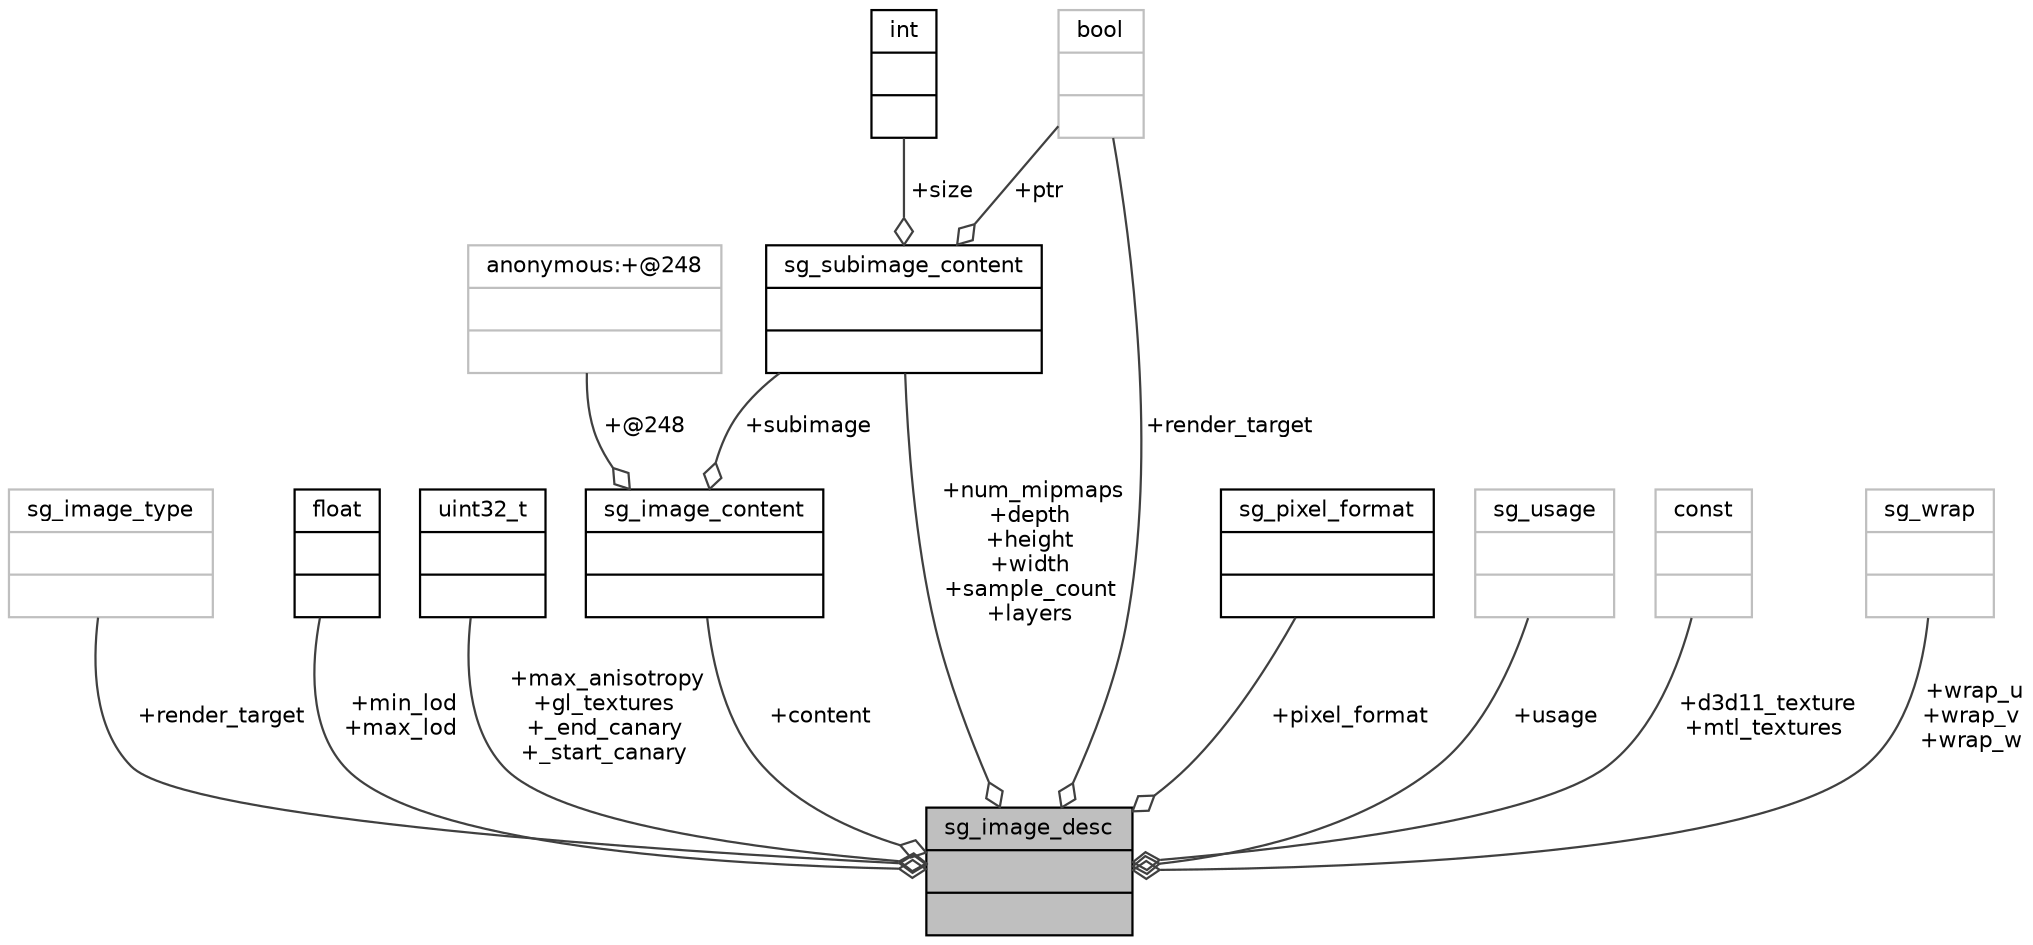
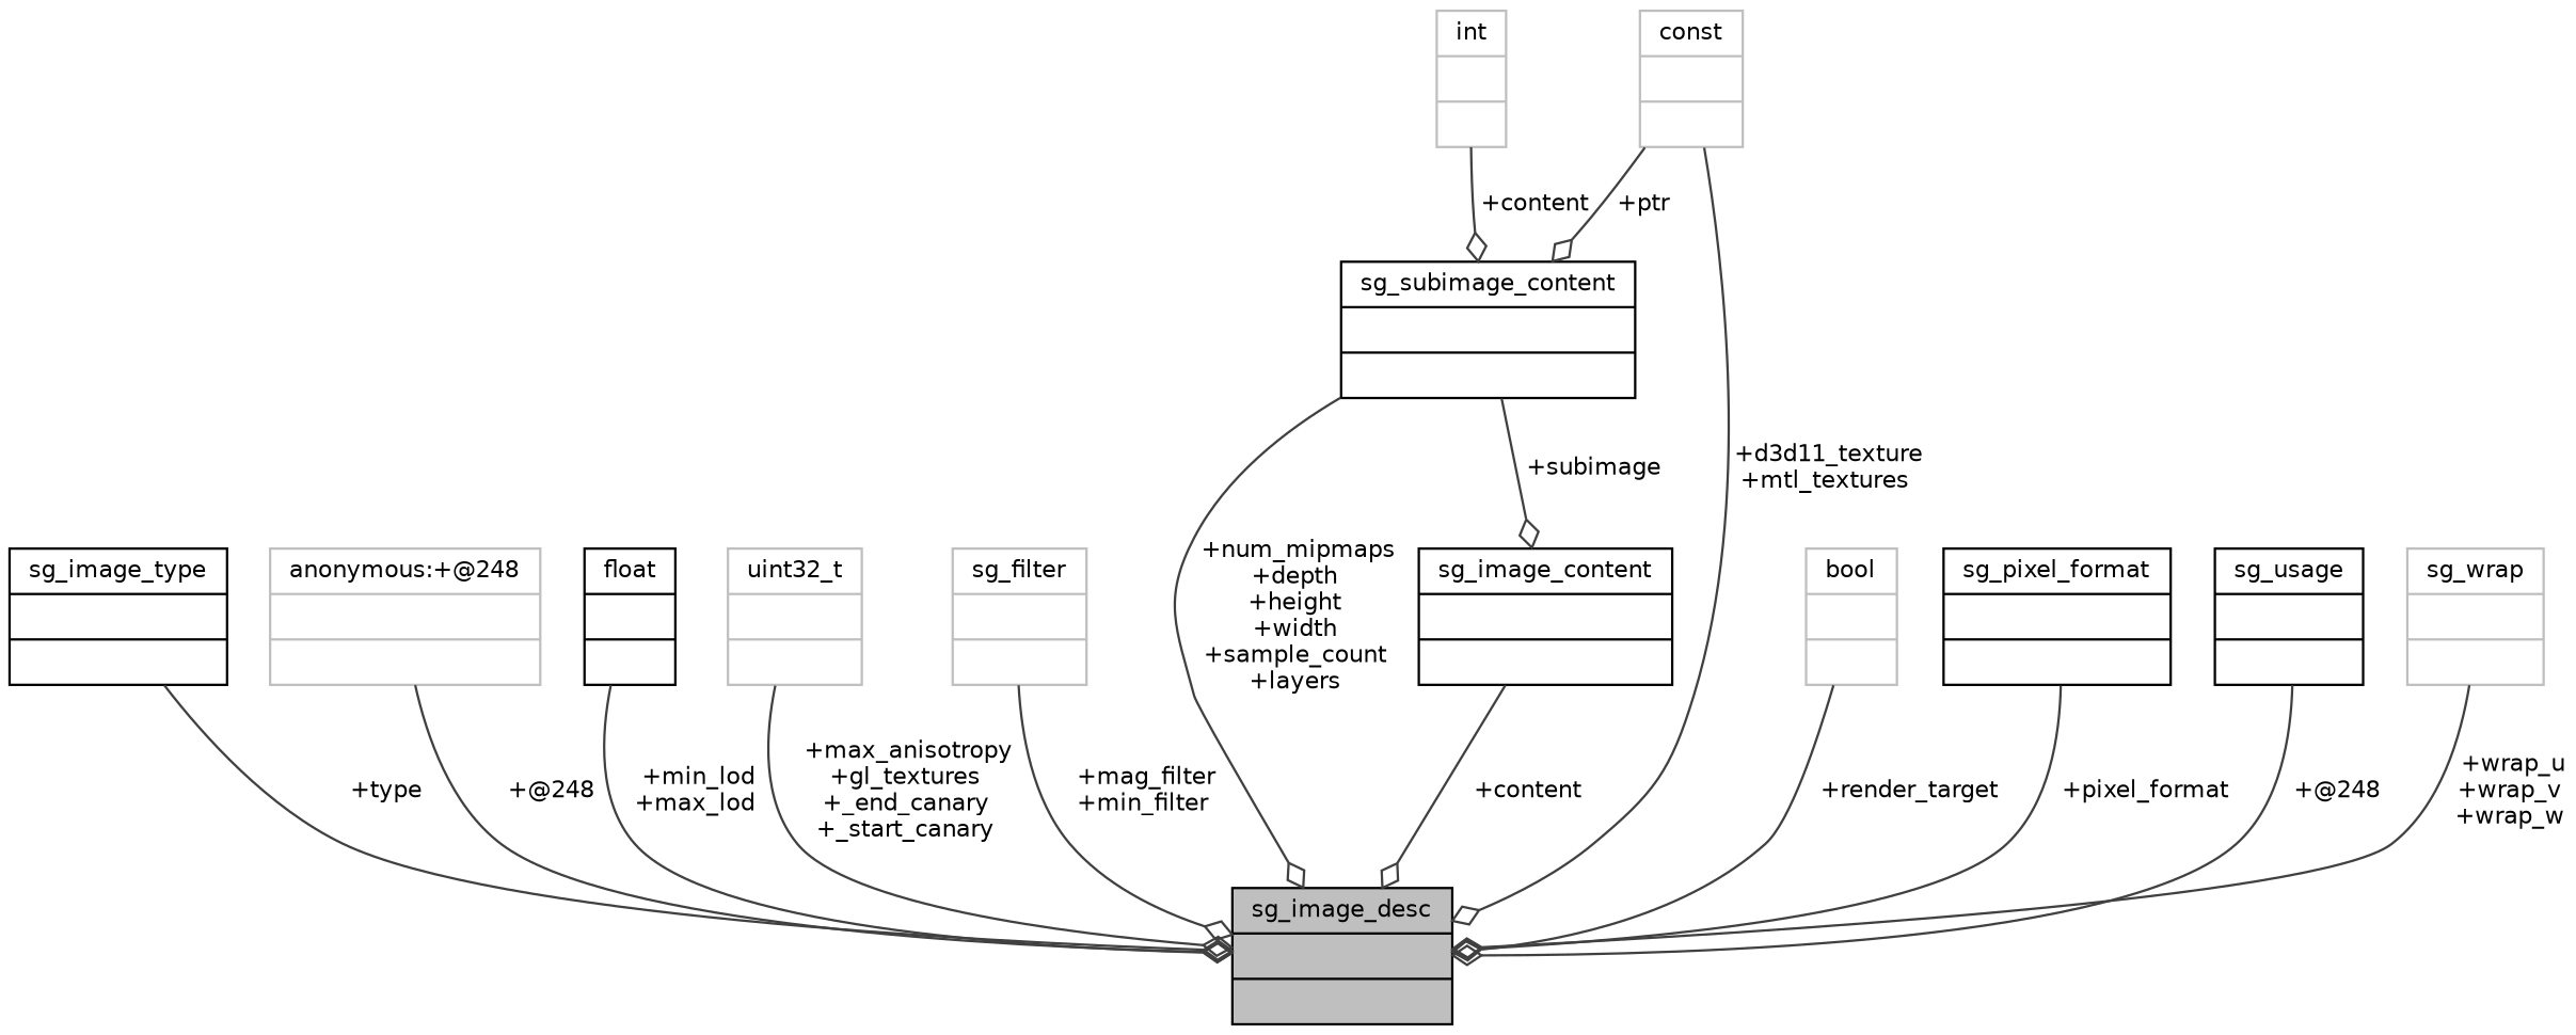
  digraph {
    node [color=grey75 fontname=Helvetica fontsize=10 shape=record]
    edge [arrowhead=odiamond color=grey25 fontname=Helvetica fontsize=10 labelfontname=Helvetica labelfontsize=10 style=solid]
    n1 [color=black fillcolor=grey75 fontcolor=black height=0.2 label="{sg_image_desc\n||}" style=filled width=0.4]
-   n2 [height=0.2 label="{sg_image_type\n||}" width=0.4]
+   n2 [color=black height=0.2 label="{sg_image_type\n||}" width=0.4]
    n3 [height=0.2 label="{anonymous:+@248\n||}" width=0.4]
    n4 [color=black height=0.2 label="{float\n||}" width=0.4]
-   n5 [color=black height=0.2 label="{uint32_t\n||}" width=0.4]
-   n7 [color=black height=0.2 label="{int\n||}" width=0.4]
+   n5 [height=0.2 label="{uint32_t\n||}" width=0.4]
+   n6 [height=0.2 label="{sg_filter\n||}" width=0.4]
+   n7 [height=0.2 label="{int\n||}" width=0.4]
    n8 [color=black height=0.2 label="{sg_subimage_content\n||}" width=0.4]
    n9 [color=black height=0.2 label="{sg_image_content\n||}" width=0.4]
    n10 [height=0.2 label="{bool\n||}" width=0.4]
    n11 [color=black height=0.2 label="{sg_pixel_format\n||}" width=0.4]
-   n12 [height=0.2 label="{sg_usage\n||}" width=0.4]
+   n12 [color=black height=0.2 label="{sg_usage\n||}" width=0.4]
    n13 [height=0.2 label="{const\n||}" width=0.4]
    n14 [height=0.2 label="{sg_wrap\n||}" width=0.4]
-   n2 -> n1 [label=" +render_target"]
-   n3 -> n9 [label=" +@248"]
+   n2 -> n1 [label=" +type"]
+   n3 -> n1 [label=" +@248"]
    n4 -> n1 [label=" +min_lod\n+max_lod"]
    n5 -> n1 [label=" +max_anisotropy\n+gl_textures\n+_end_canary\n+_start_canary"]
-   n7 -> n8 [label=" +size"]
+   n6 -> n1 [label=" +mag_filter\n+min_filter"]
+   n7 -> n8 [label=" +content"]
    n8 -> n1 [label=" +num_mipmaps\n+depth\n+height\n+width\n+sample_count\n+layers"]
    n8 -> n9 [label=" +subimage"]
    n9 -> n1 [label=" +content"]
    n10 -> n1 [label=" +render_target"]
    n11 -> n1 [label=" +pixel_format"]
-   n12 -> n1 [label=" +usage"]
+   n12 -> n1 [label=" +@248"]
    n13 -> n1 [label=" +d3d11_texture\n+mtl_textures"]
-   n10 -> n8 [label=" +ptr"]
+   n13 -> n8 [label=" +ptr"]
    n14 -> n1 [label=" +wrap_u\n+wrap_v\n+wrap_w"]
  }
